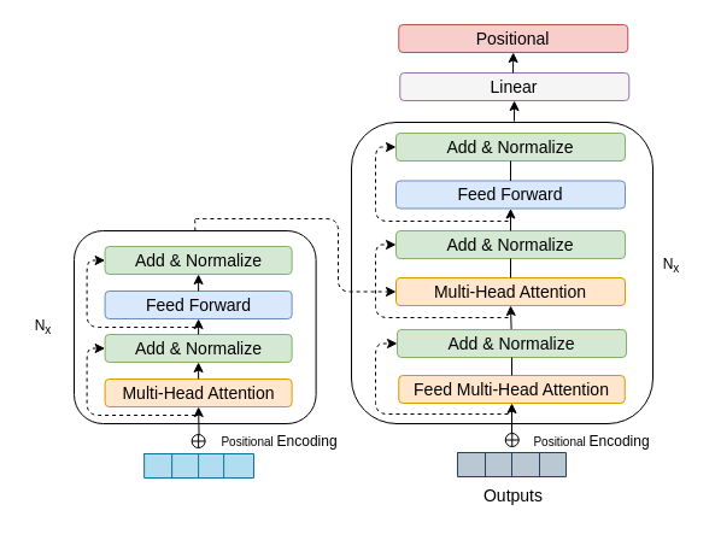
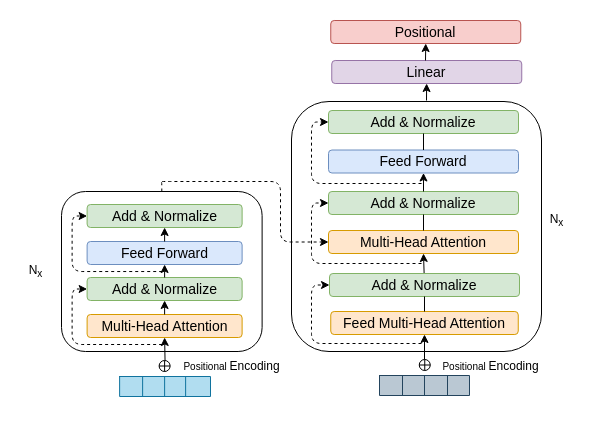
  <mxCell id="0" />
  <mxCell id="1" parent="0" />
  <mxCell id="2" value="" style="rounded=1;whiteSpace=wrap;html=1;fontSize=14;" vertex="1" parent="1"><mxGeometry x="61" y="191" width="200.62" height="160" as="geometry" /></mxCell>
  <mxCell id="3" value="Add &amp;amp; Normalize" style="rounded=1;whiteSpace=wrap;html=1;fontSize=14;fillColor=#d5e8d4;strokeColor=#82b366;" vertex="1" parent="1"><mxGeometry x="86.62" y="204" width="155" height="23" as="geometry" /></mxCell>
  <mxCell id="4" value="Feed Forward" style="rounded=1;whiteSpace=wrap;html=1;fontSize=14;fillColor=#dae8fc;strokeColor=#6c8ebf;" vertex="1" parent="1"><mxGeometry x="86.62" y="241" width="155" height="23" as="geometry" /></mxCell>
  <mxCell id="5" value="Add &amp;amp; Normalize" style="rounded=1;whiteSpace=wrap;html=1;fontSize=14;fillColor=#d5e8d4;strokeColor=#82b366;" vertex="1" parent="1"><mxGeometry x="86.62" y="277" width="155" height="23" as="geometry" /></mxCell>
  <mxCell id="6" value="Multi-Head Attention" style="rounded=1;whiteSpace=wrap;html=1;fontSize=14;fillColor=#ffe6cc;strokeColor=#d79b00;" vertex="1" parent="1"><mxGeometry x="86.62" y="314" width="155" height="23" as="geometry" /></mxCell>
  <mxCell id="7" value="" style="rounded=1;whiteSpace=wrap;html=1;fontSize=14;" vertex="1" parent="1"><mxGeometry x="291" y="101" width="250" height="250" as="geometry" /></mxCell>
  <mxCell id="8" value="Add &amp;amp; Normalize" style="rounded=1;whiteSpace=wrap;html=1;fontSize=14;fillColor=#d5e8d4;strokeColor=#82b366;" vertex="1" parent="1"><mxGeometry x="328" y="110" width="190" height="23" as="geometry" /></mxCell>
  <mxCell id="9" value="Feed Forward" style="rounded=1;whiteSpace=wrap;html=1;fontSize=14;fillColor=#dae8fc;strokeColor=#6c8ebf;" vertex="1" parent="1"><mxGeometry x="328" y="149.5" width="190" height="23" as="geometry" /></mxCell>
  <mxCell id="10" value="Multi-Head Attention" style="rounded=1;whiteSpace=wrap;html=1;fontSize=14;fillColor=#ffe6cc;strokeColor=#d79b00;" vertex="1" parent="1"><mxGeometry x="328" y="230" width="190" height="23" as="geometry" /></mxCell>
  <mxCell id="11" value="Feed Multi-Head Attention" style="rounded=1;whiteSpace=wrap;html=1;fontSize=14;fillColor=#ffe6cc;strokeColor=#d79b00;" vertex="1" parent="1"><mxGeometry x="330.25" y="311" width="187.5" height="23" as="geometry" /></mxCell>
  <mxCell id="12" value="" style="endArrow=classic;html=1;rounded=1;fontSize=14;entryX=0.5;entryY=1;entryDx=0;entryDy=0;" edge="1" parent="1" target="6"><mxGeometry width="50" height="50" relative="1" as="geometry"><mxPoint x="164.62" y="364" as="sourcePoint" /><mxPoint x="191.62" y="404" as="targetPoint" /></mxGeometry></mxCell>
  <mxCell id="13" value="" style="endArrow=classic;html=1;rounded=1;fontSize=14;entryX=0.5;entryY=1;entryDx=0;entryDy=0;exitX=0.5;exitY=0;exitDx=0;exitDy=0;" edge="1" parent="1" source="6" target="5"><mxGeometry width="50" height="50" relative="1" as="geometry"><mxPoint x="174.62" y="374" as="sourcePoint" /><mxPoint x="174.12" y="345" as="targetPoint" /></mxGeometry></mxCell>
  <mxCell id="14" value="" style="endArrow=classic;html=1;rounded=1;fontSize=14;entryX=0.5;entryY=1;entryDx=0;entryDy=0;exitX=0.5;exitY=0;exitDx=0;exitDy=0;" edge="1" parent="1" source="5" target="4"><mxGeometry width="50" height="50" relative="1" as="geometry"><mxPoint x="174.12" y="324" as="sourcePoint" /><mxPoint x="174.12" y="309" as="targetPoint" /></mxGeometry></mxCell>
  <mxCell id="15" value="" style="endArrow=classic;html=1;rounded=1;fontSize=14;exitX=0.5;exitY=0;exitDx=0;exitDy=0;entryX=0.5;entryY=1;entryDx=0;entryDy=0;" edge="1" parent="1" source="4" target="3"><mxGeometry width="50" height="50" relative="1" as="geometry"><mxPoint x="184.12" y="334" as="sourcePoint" /><mxPoint x="184.12" y="319" as="targetPoint" /></mxGeometry></mxCell>
  <mxCell id="16" value="" style="endArrow=classic;html=1;rounded=1;fontSize=14;entryX=0;entryY=0.5;entryDx=0;entryDy=0;edgeStyle=elbowEdgeStyle;dashed=1;" edge="1" parent="1" target="5"><mxGeometry width="50" height="50" relative="1" as="geometry"><mxPoint x="161.62" y="344" as="sourcePoint" /><mxPoint x="21.62" y="294" as="targetPoint" /><Array as="points"><mxPoint x="71.62" y="324" /><mxPoint x="81.62" y="324" /><mxPoint x="71.62" y="324" /><mxPoint x="71.62" y="324" /></Array></mxGeometry></mxCell>
  <mxCell id="17" value="" style="endArrow=classic;html=1;rounded=1;fontSize=14;edgeStyle=elbowEdgeStyle;dashed=1;exitX=0.502;exitY=0.519;exitDx=0;exitDy=0;exitPerimeter=0;entryX=0;entryY=0.5;entryDx=0;entryDy=0;" edge="1" parent="1" target="3"><mxGeometry width="50" height="50" relative="1" as="geometry"><mxPoint x="161.711" y="271.04" as="sourcePoint" /><mxPoint x="81.62" y="214" as="targetPoint" /><Array as="points"><mxPoint x="71.62" y="244" /><mxPoint x="91.62" y="331" /><mxPoint x="81.62" y="331" /><mxPoint x="81.62" y="331" /></Array></mxGeometry></mxCell>
  <mxCell id="18" value="" style="endArrow=classic;html=1;rounded=1;fontSize=14;entryX=0.5;entryY=1;entryDx=0;entryDy=0;" edge="1" parent="1" source="24" target="10"><mxGeometry width="50" height="50" relative="1" as="geometry"><mxPoint x="423" y="270" as="sourcePoint" /><mxPoint x="420.25" y="254.851" as="targetPoint" /></mxGeometry></mxCell>
  <mxCell id="19" style="edgeStyle=elbowEdgeStyle;rounded=1;orthogonalLoop=1;jettySize=auto;html=1;entryX=0.5;entryY=0;entryDx=0;entryDy=0;dashed=1;fontSize=14;endArrow=classic;endFill=1;" edge="1" parent="1"><mxGeometry relative="1" as="geometry"><mxPoint x="415.571" y="270" as="sourcePoint" /><mxPoint x="415.75" y="270" as="targetPoint" /></mxGeometry></mxCell>
  <mxCell id="20" value="" style="endArrow=classic;html=1;rounded=1;fontSize=14;entryX=0.5;entryY=1;entryDx=0;entryDy=0;" edge="1" parent="1" target="11"><mxGeometry width="50" height="50" relative="1" as="geometry"><mxPoint x="424" y="361" as="sourcePoint" /><mxPoint x="424" y="329" as="targetPoint" /></mxGeometry></mxCell>
  <mxCell id="21" value="" style="endArrow=classic;html=1;rounded=1;fontSize=14;entryX=0;entryY=0.5;entryDx=0;entryDy=0;edgeStyle=elbowEdgeStyle;dashed=1;" edge="1" parent="1" target="24"><mxGeometry width="50" height="50" relative="1" as="geometry"><mxPoint x="421" y="343" as="sourcePoint" /><mxPoint x="320.75" y="281.5" as="targetPoint" /><Array as="points"><mxPoint x="311" y="313" /><mxPoint x="301" y="313" /><mxPoint x="51" y="316" /><mxPoint x="41" y="316" /><mxPoint x="41" y="316" /></Array></mxGeometry></mxCell>
  <mxCell id="22" value="" style="endArrow=classic;html=1;rounded=1;fontSize=14;edgeStyle=elbowEdgeStyle;dashed=1;entryX=0;entryY=0.5;entryDx=0;entryDy=0;" edge="1" parent="1" target="23"><mxGeometry width="50" height="50" relative="1" as="geometry"><mxPoint x="421" y="263" as="sourcePoint" /><mxPoint x="321" y="206" as="targetPoint" /><Array as="points"><mxPoint x="311" y="233" /><mxPoint x="301" y="324.5" /><mxPoint x="301" y="324.5" /><mxPoint x="51" y="327.5" /><mxPoint x="41" y="327.5" /><mxPoint x="41" y="327.5" /></Array></mxGeometry></mxCell>
  <mxCell id="23" value="Add &amp;amp; Normalize" style="rounded=1;whiteSpace=wrap;html=1;fontSize=14;fillColor=#d5e8d4;strokeColor=#82b366;" vertex="1" parent="1"><mxGeometry x="328" y="191" width="190" height="23" as="geometry" /></mxCell>
  <mxCell id="24" value="Add &amp;amp; Normalize" style="rounded=1;whiteSpace=wrap;html=1;fontSize=14;fillColor=#d5e8d4;strokeColor=#82b366;" vertex="1" parent="1"><mxGeometry x="329" y="273" width="190" height="23" as="geometry" /></mxCell>
  <mxCell id="25" style="rounded=1;orthogonalLoop=1;jettySize=auto;html=1;exitX=0.5;exitY=0;exitDx=0;exitDy=0;fontSize=14;endArrow=classic;endFill=1;entryX=0.5;entryY=1;entryDx=0;entryDy=0;" edge="1" parent="1" source="23" target="9"><mxGeometry relative="1" as="geometry"><mxPoint x="421" y="163" as="targetPoint" /></mxGeometry></mxCell>
  <mxCell id="26" value="" style="endArrow=classic;html=1;rounded=1;fontSize=14;edgeStyle=elbowEdgeStyle;dashed=1;entryX=0;entryY=0.5;entryDx=0;entryDy=0;" edge="1" parent="1" target="8"><mxGeometry width="50" height="50" relative="1" as="geometry"><mxPoint x="421" y="183" as="sourcePoint" /><mxPoint x="338" y="209.5" as="targetPoint" /><Array as="points"><mxPoint x="311" y="153" /><mxPoint x="311" y="334.5" /><mxPoint x="311" y="334.5" /><mxPoint x="61" y="337.5" /><mxPoint x="51" y="337.5" /><mxPoint x="51" y="337.5" /></Array></mxGeometry></mxCell>
  <mxCell id="27" value="" style="endArrow=classic;html=1;rounded=1;fontSize=14;edgeStyle=orthogonalEdgeStyle;dashed=1;entryX=0;entryY=0.5;entryDx=0;entryDy=0;exitX=0.5;exitY=0;exitDx=0;exitDy=0;" edge="1" parent="1" source="2" target="10"><mxGeometry width="50" height="50" relative="1" as="geometry"><mxPoint x="440" y="281" as="sourcePoint" /><mxPoint x="347" y="220.5" as="targetPoint" /><Array as="points"><mxPoint x="160" y="181" /><mxPoint x="280" y="181" /><mxPoint x="280" y="250" /></Array></mxGeometry></mxCell>
  <mxCell id="28" value="Positional" style="rounded=1;whiteSpace=wrap;html=1;fontSize=14;fillColor=#f8cecc;strokeColor=#b85450;" vertex="1" parent="1"><mxGeometry x="330.25" y="20" width="190" height="23" as="geometry" /></mxCell>
- <mxCell id="29" value="Linear" style="rounded=1;whiteSpace=wrap;html=1;fontSize=14;fillColor=#f5f5f5;strokeColor=#9673a6;" vertex="1" parent="1"><mxGeometry x="331.25" y="60" width="190" height="23" as="geometry" /></mxCell>
+ <mxCell id="29" value="Linear" style="rounded=1;whiteSpace=wrap;html=1;fontSize=14;fillColor=#e1d5e7;strokeColor=#9673a6;" vertex="1" parent="1"><mxGeometry x="331.25" y="60" width="190" height="23" as="geometry" /></mxCell>
  <mxCell id="30" value="" style="endArrow=classic;html=1;rounded=1;fontSize=14;" edge="1" parent="1" target="29"><mxGeometry width="50" height="50" relative="1" as="geometry"><mxPoint x="426" y="100" as="sourcePoint" /><mxPoint x="434" y="339" as="targetPoint" /></mxGeometry></mxCell>
  <mxCell id="31" value="" style="endArrow=classic;html=1;rounded=1;fontSize=14;entryX=0.5;entryY=1;entryDx=0;entryDy=0;" edge="1" parent="1" target="28"><mxGeometry width="50" height="50" relative="1" as="geometry"><mxPoint x="425" y="60" as="sourcePoint" /><mxPoint x="436.149" y="93" as="targetPoint" /></mxGeometry></mxCell>
  <mxCell id="32" value="" style="shape=table;html=1;whiteSpace=wrap;startSize=0;container=1;collapsible=0;childLayout=tableLayout;fontSize=14;fillColor=#b1ddf0;strokeColor=#10739e;" vertex="1" parent="1"><mxGeometry x="119.12" y="376" width="90.88" height="20" as="geometry" /></mxCell>
  <mxCell id="33" value="" style="shape=tableRow;horizontal=0;startSize=0;swimlaneHead=0;swimlaneBody=0;top=0;left=0;bottom=0;right=0;collapsible=0;dropTarget=0;fillColor=none;points=[[0,0.5],[1,0.5]];portConstraint=eastwest;fontSize=14;strokeColor=#D5E8D4;" vertex="1" parent="32"><mxGeometry width="90.88" height="20" as="geometry" /></mxCell>
  <mxCell id="34" value="" style="shape=partialRectangle;html=1;whiteSpace=wrap;connectable=0;fillColor=none;top=0;left=0;bottom=0;right=0;overflow=hidden;fontSize=14;strokeColor=#D5E8D4;" vertex="1" parent="33"><mxGeometry width="23" height="20" as="geometry"><mxRectangle width="23" height="20" as="alternateBounds" /></mxGeometry></mxCell>
  <mxCell id="35" value="" style="shape=partialRectangle;html=1;whiteSpace=wrap;connectable=0;fillColor=none;top=0;left=0;bottom=0;right=0;overflow=hidden;fontSize=14;strokeColor=#D5E8D4;" vertex="1" parent="33"><mxGeometry x="23" width="22" height="20" as="geometry"><mxRectangle width="22" height="20" as="alternateBounds" /></mxGeometry></mxCell>
  <mxCell id="36" value="" style="shape=partialRectangle;html=1;whiteSpace=wrap;connectable=0;fillColor=none;top=0;left=0;bottom=0;right=0;overflow=hidden;fontSize=14;strokeColor=#D5E8D4;" vertex="1" parent="33"><mxGeometry x="45" width="21" height="20" as="geometry"><mxRectangle width="21" height="20" as="alternateBounds" /></mxGeometry></mxCell>
  <mxCell id="37" style="shape=partialRectangle;html=1;whiteSpace=wrap;connectable=0;fillColor=none;top=0;left=0;bottom=0;right=0;overflow=hidden;fontSize=14;strokeColor=#D5E8D4;" vertex="1" parent="33"><mxGeometry x="66" width="25" height="20" as="geometry"><mxRectangle width="25" height="20" as="alternateBounds" /></mxGeometry></mxCell>
  <mxCell id="38" value="" style="shape=table;html=1;whiteSpace=wrap;startSize=0;container=1;collapsible=0;childLayout=tableLayout;fontSize=14;fillColor=#bac8d3;strokeColor=#23445d;" vertex="1" parent="1"><mxGeometry x="379" y="375" width="90" height="20" as="geometry" /></mxCell>
  <mxCell id="39" value="" style="shape=tableRow;horizontal=0;startSize=0;swimlaneHead=0;swimlaneBody=0;top=0;left=0;bottom=0;right=0;collapsible=0;dropTarget=0;fillColor=none;points=[[0,0.5],[1,0.5]];portConstraint=eastwest;fontSize=14;strokeColor=#D5E8D4;" vertex="1" parent="38"><mxGeometry width="90" height="20" as="geometry" /></mxCell>
  <mxCell id="40" value="" style="shape=partialRectangle;html=1;whiteSpace=wrap;connectable=0;fillColor=none;top=0;left=0;bottom=0;right=0;overflow=hidden;fontSize=14;strokeColor=#D5E8D4;" vertex="1" parent="39"><mxGeometry width="23" height="20" as="geometry"><mxRectangle width="23" height="20" as="alternateBounds" /></mxGeometry></mxCell>
  <mxCell id="41" value="" style="shape=partialRectangle;html=1;whiteSpace=wrap;connectable=0;fillColor=none;top=0;left=0;bottom=0;right=0;overflow=hidden;fontSize=14;strokeColor=#D5E8D4;" vertex="1" parent="39"><mxGeometry x="23" width="22" height="20" as="geometry"><mxRectangle width="22" height="20" as="alternateBounds" /></mxGeometry></mxCell>
  <mxCell id="42" value="" style="shape=partialRectangle;html=1;whiteSpace=wrap;connectable=0;fillColor=none;top=0;left=0;bottom=0;right=0;overflow=hidden;fontSize=14;strokeColor=#D5E8D4;" vertex="1" parent="39"><mxGeometry x="45" width="23" height="20" as="geometry"><mxRectangle width="23" height="20" as="alternateBounds" /></mxGeometry></mxCell>
  <mxCell id="43" style="shape=partialRectangle;html=1;whiteSpace=wrap;connectable=0;fillColor=none;top=0;left=0;bottom=0;right=0;overflow=hidden;fontSize=14;strokeColor=#D5E8D4;" vertex="1" parent="39"><mxGeometry x="68" width="22" height="20" as="geometry"><mxRectangle width="22" height="20" as="alternateBounds" /></mxGeometry></mxCell>
  <mxCell id="44" value="" style="shape=orEllipse;perimeter=ellipsePerimeter;whiteSpace=wrap;html=1;backgroundOutline=1;fontSize=14;" vertex="1" parent="1"><mxGeometry x="158.62" y="360" width="11" height="11" as="geometry" /></mxCell>
  <mxCell id="45" value="" style="shape=orEllipse;perimeter=ellipsePerimeter;whiteSpace=wrap;html=1;backgroundOutline=1;fontSize=14;" vertex="1" parent="1"><mxGeometry x="418.75" y="359" width="11" height="11" as="geometry" /></mxCell>
- <mxCell id="46" value="Outputs" style="text;html=1;align=center;verticalAlign=middle;resizable=0;points=[];autosize=1;strokeColor=none;fillColor=none;fontSize=14;" vertex="1" parent="1"><mxGeometry x="395.25" y="401" width="60" height="20" as="geometry" /></mxCell>
  <mxCell id="47" value="&lt;font&gt;&lt;span style=&quot;font-size: 10px&quot;&gt;Positional&amp;nbsp;&lt;/span&gt;&lt;font style=&quot;font-size: 12px&quot;&gt;Encoding&lt;/font&gt;&lt;/font&gt;" style="text;html=1;align=center;verticalAlign=middle;resizable=0;points=[];autosize=1;strokeColor=none;fillColor=none;fontSize=14;" vertex="1" parent="1"><mxGeometry x="171" y="354.5" width="120" height="20" as="geometry" /></mxCell>
  <mxCell id="48" value="&lt;font&gt;&lt;span style=&quot;font-size: 10px&quot;&gt;Positional&amp;nbsp;&lt;/span&gt;&lt;font style=&quot;font-size: 12px&quot;&gt;Encoding&lt;/font&gt;&lt;/font&gt;" style="text;html=1;align=center;verticalAlign=middle;resizable=0;points=[];autosize=1;strokeColor=none;fillColor=none;fontSize=14;" vertex="1" parent="1"><mxGeometry x="429.75" y="354.5" width="120" height="20" as="geometry" /></mxCell>
  <mxCell id="49" value="" style="endArrow=none;html=1;rounded=0;exitX=0.5;exitY=0;exitDx=0;exitDy=0;entryX=0.5;entryY=1;entryDx=0;entryDy=0;" edge="1" parent="1" source="11" target="24"><mxGeometry width="50" height="50" relative="1" as="geometry"><mxPoint x="270" y="230" as="sourcePoint" /><mxPoint x="320" y="180" as="targetPoint" /></mxGeometry></mxCell>
  <mxCell id="50" value="" style="endArrow=none;html=1;rounded=0;exitX=0.5;exitY=0;exitDx=0;exitDy=0;entryX=0.5;entryY=1;entryDx=0;entryDy=0;" edge="1" parent="1" source="10" target="23"><mxGeometry width="50" height="50" relative="1" as="geometry"><mxPoint x="90" y="160" as="sourcePoint" /><mxPoint x="140" y="110" as="targetPoint" /></mxGeometry></mxCell>
  <mxCell id="51" value="" style="endArrow=none;html=1;rounded=0;exitX=0.5;exitY=0;exitDx=0;exitDy=0;" edge="1" parent="1" source="9" target="8"><mxGeometry width="50" height="50" relative="1" as="geometry"><mxPoint x="650" y="160" as="sourcePoint" /><mxPoint x="700" y="110" as="targetPoint" /></mxGeometry></mxCell>
  <mxCell id="52" value="N&lt;sub&gt;x&lt;/sub&gt;" style="text;html=1;align=center;verticalAlign=middle;resizable=0;points=[];autosize=1;strokeColor=none;fillColor=none;" vertex="1" parent="1"><mxGeometry x="20" y="261" width="30" height="20" as="geometry" /></mxCell>
  <mxCell id="53" value="N&lt;sub&gt;x&lt;/sub&gt;" style="text;html=1;align=center;verticalAlign=middle;resizable=0;points=[];autosize=1;strokeColor=none;fillColor=none;" vertex="1" parent="1"><mxGeometry x="541" y="210" width="30" height="20" as="geometry" /></mxCell>
